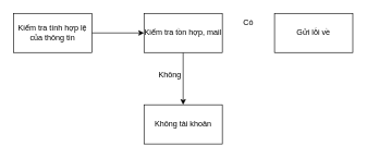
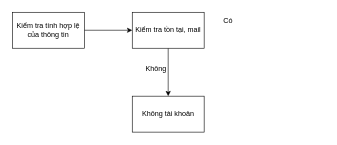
  <mxCell id="0" />
  <mxCell id="1" parent="0" />
  <mxCell id="2" value="" style="edgeStyle=orthogonalEdgeStyle;rounded=0;orthogonalLoop=1;jettySize=auto;html=1;" edge="1" parent="1" source="3" target="6"><mxGeometry relative="1" as="geometry" /></mxCell>
  <mxCell id="3" value="Kiểm tra tính hợp lệ của thông tin" style="rounded=0;whiteSpace=wrap;html=1;" vertex="1" parent="1"><mxGeometry x="20" y="20" width="120" height="60" as="geometry" /></mxCell>
  <mxCell id="4" value="Không tài khoản" style="whiteSpace=wrap;html=1;rounded=0;" vertex="1" parent="1"><mxGeometry x="220" y="160" width="120" height="60" as="geometry" /></mxCell>
  <mxCell id="5" style="rounded=0;orthogonalLoop=1;jettySize=auto;html=1;entryX=0.5;entryY=0;entryDx=0;entryDy=0;exitX=0.5;exitY=1;exitDx=0;exitDy=0;" edge="1" parent="1" source="6" target="4"><mxGeometry relative="1" as="geometry" /></mxCell>
- <mxCell id="6" value="Kiểm tra tồn hợp, mail" style="rounded=0;whiteSpace=wrap;html=1;" vertex="1" parent="1"><mxGeometry x="220" y="20" width="120" height="60" as="geometry" /></mxCell>
+ <mxCell id="6" value="Kiểm tra tồn tại, mail" style="rounded=0;whiteSpace=wrap;html=1;" vertex="1" parent="1"><mxGeometry x="220" y="20" width="120" height="60" as="geometry" /></mxCell>
  <mxCell id="7" value="Không" style="text;html=1;strokeColor=none;fillColor=none;align=center;verticalAlign=middle;whiteSpace=wrap;rounded=0;" vertex="1" parent="1"><mxGeometry x="230" y="100" width="60" height="30" as="geometry" /></mxCell>
- <mxCell id="8" value="Gửi lỗi về" style="rounded=0;whiteSpace=wrap;html=1;" vertex="1" parent="1"><mxGeometry x="420" y="20" width="120" height="60" as="geometry" /></mxCell>
  <mxCell id="9" value="Có" style="text;html=1;strokeColor=none;fillColor=none;align=center;verticalAlign=middle;whiteSpace=wrap;rounded=0;" vertex="1" parent="1"><mxGeometry x="350" y="20" width="60" height="30" as="geometry" /></mxCell>
